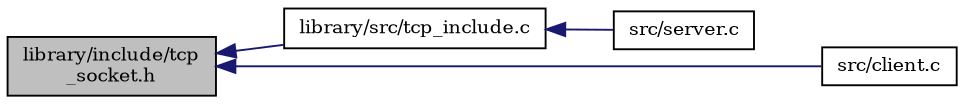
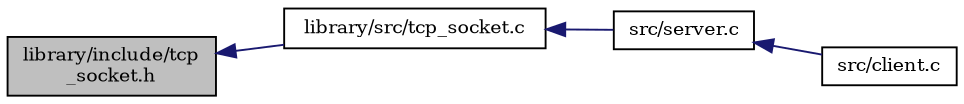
  digraph {
    fontname="DejaVu Serif"
    rankdir=LR
    node [color=black fillcolor=white fontname="DejaVu Serif" fontsize=10 shape=record style=filled]
    edge [color=midnightblue dir=back fontname="DejaVu Serif" fontsize=10 labelfontname=Helvetica labelfontsize=10 style=solid]
    n1 [fillcolor=grey75 fontcolor=black height=0.2 label="library/include/tcp\l_socket.h" width=0.4]
-   n2 [height=0.2 label="library/src/tcp_include.c" width=0.4]
+   n2 [height=0.2 label="library/src/tcp_socket.c" width=0.4]
    n3 [height=0.2 label="src/client.c" width=0.4]
    n4 [height=0.2 label="src/server.c" width=0.4]
    n1 -> n2
-   n1 -> n3
+   n4 -> n3
    n2 -> n4
  }
